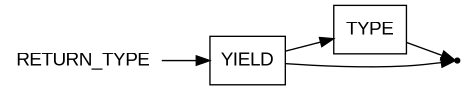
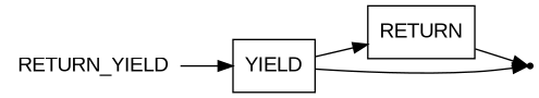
  digraph {
    fontname="Liberation Sans"
    rankdir=LR
    node [fontname="Liberation Sans" shape=box]
    edge [fontname="Liberation Sans"]
-   n1 [label=RETURN_TYPE shape=plaintext]
+   n1 [label=RETURN_YIELD shape=plaintext]
    n2 [label=YIELD]
-   n3 [label=TYPE]
+   n3 [label=RETURN]
    end [shape=point]
    n1 -> n2
    n2 -> n3
    n2 -> end
    n3 -> end
  }
